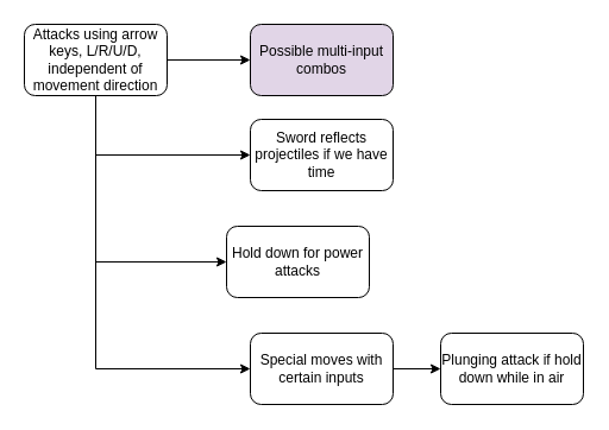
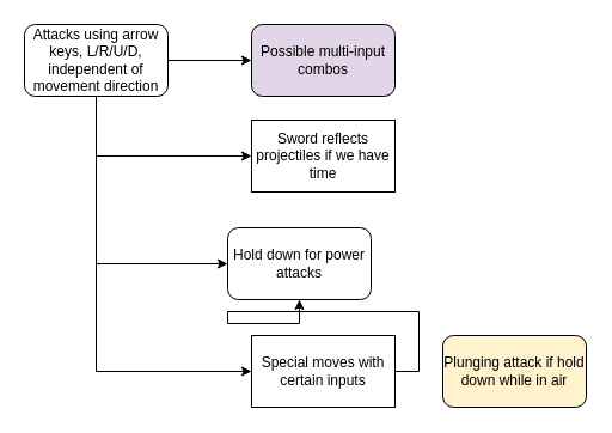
  <mxCell id="0" />
  <mxCell id="1" parent="0" />
- <mxCell id="2" value="Sword reflects projectiles if we have time" style="rounded=1;whiteSpace=wrap;html=1;" parent="1" vertex="1"><mxGeometry x="210" y="100" width="120" height="60" as="geometry" /></mxCell>
+ <mxCell id="2" value="Sword reflects projectiles if we have time" style="whiteSpace=wrap;html=1;rounded=0;" parent="1" vertex="1"><mxGeometry x="210" y="100" width="120" height="60" as="geometry" /></mxCell>
  <mxCell id="3" style="edgeStyle=orthogonalEdgeStyle;rounded=0;orthogonalLoop=1;jettySize=auto;html=1;exitX=1;exitY=0.5;exitDx=0;exitDy=0;entryX=0;entryY=0.5;entryDx=0;entryDy=0;" edge="1" parent="1" source="7" target="8"><mxGeometry relative="1" as="geometry" /></mxCell>
  <mxCell id="4" style="edgeStyle=orthogonalEdgeStyle;rounded=0;orthogonalLoop=1;jettySize=auto;html=1;exitX=0.5;exitY=1;exitDx=0;exitDy=0;entryX=0;entryY=0.5;entryDx=0;entryDy=0;" edge="1" parent="1" source="7" target="2"><mxGeometry relative="1" as="geometry" /></mxCell>
  <mxCell id="5" style="edgeStyle=orthogonalEdgeStyle;rounded=0;orthogonalLoop=1;jettySize=auto;html=1;exitX=0.5;exitY=1;exitDx=0;exitDy=0;entryX=0;entryY=0.5;entryDx=0;entryDy=0;" edge="1" parent="1" source="7" target="9"><mxGeometry relative="1" as="geometry" /></mxCell>
  <mxCell id="6" style="edgeStyle=orthogonalEdgeStyle;rounded=0;orthogonalLoop=1;jettySize=auto;html=1;exitX=0.5;exitY=1;exitDx=0;exitDy=0;entryX=0;entryY=0.5;entryDx=0;entryDy=0;" edge="1" parent="1" source="7" target="11"><mxGeometry relative="1" as="geometry" /></mxCell>
  <mxCell id="7" value="Attacks using arrow keys, L/R/U/D, independent of movement direction" style="rounded=1;whiteSpace=wrap;html=1;" vertex="1" parent="1"><mxGeometry x="20" y="20" width="120" height="60" as="geometry" /></mxCell>
  <mxCell id="8" value="Possible multi-input combos" style="rounded=1;whiteSpace=wrap;html=1;fillColor=#e1d5e7;" vertex="1" parent="1"><mxGeometry x="210" y="20" width="120" height="60" as="geometry" /></mxCell>
  <mxCell id="9" value="Hold down for power attacks" style="rounded=1;whiteSpace=wrap;html=1;" vertex="1" parent="1"><mxGeometry x="190" y="190" width="120" height="60" as="geometry" /></mxCell>
- <mxCell id="10" style="edgeStyle=orthogonalEdgeStyle;rounded=0;orthogonalLoop=1;jettySize=auto;html=1;exitX=1;exitY=0.5;exitDx=0;exitDy=0;entryX=0;entryY=0.5;entryDx=0;entryDy=0;" edge="1" parent="1" source="11" target="12"><mxGeometry relative="1" as="geometry" /></mxCell>
- <mxCell id="11" value="Special moves with certain inputs" style="rounded=1;whiteSpace=wrap;html=1;" vertex="1" parent="1"><mxGeometry x="210" y="280" width="120" height="60" as="geometry" /></mxCell>
- <mxCell id="12" value="Plunging attack if hold down while in air" style="rounded=1;whiteSpace=wrap;html=1;" vertex="1" parent="1"><mxGeometry x="370" y="280" width="120" height="60" as="geometry" /></mxCell>
+ <mxCell id="10" style="edgeStyle=orthogonalEdgeStyle;rounded=0;orthogonalLoop=1;jettySize=auto;html=1;exitX=1;exitY=0.5;exitDx=0;exitDy=0;" edge="1" parent="1" source="11" target="9"><mxGeometry relative="1" as="geometry" /></mxCell>
+ <mxCell id="11" value="Special moves with certain inputs" style="whiteSpace=wrap;html=1;rounded=0;" vertex="1" parent="1"><mxGeometry x="210" y="280" width="120" height="60" as="geometry" /></mxCell>
+ <mxCell id="12" value="Plunging attack if hold down while in air" style="rounded=1;whiteSpace=wrap;html=1;fillColor=#fff2cc;" vertex="1" parent="1"><mxGeometry x="370" y="280" width="120" height="60" as="geometry" /></mxCell>
